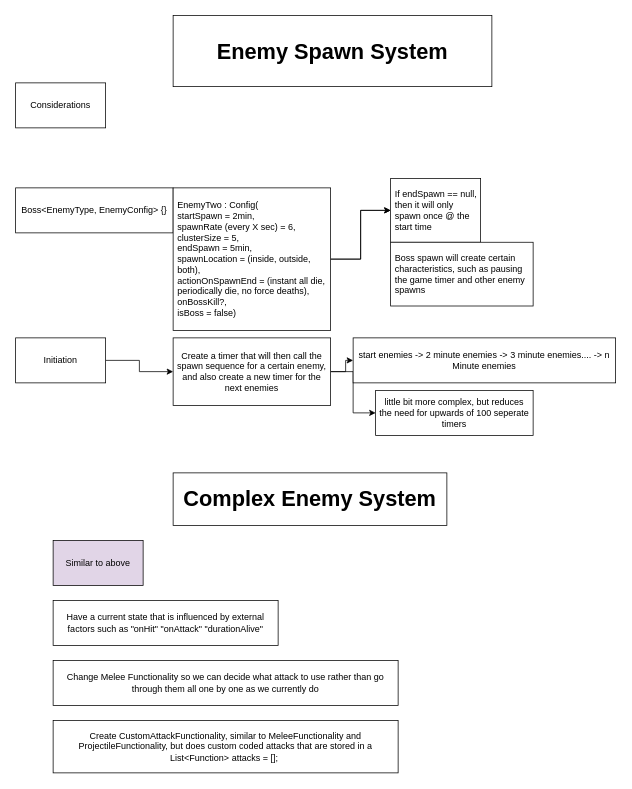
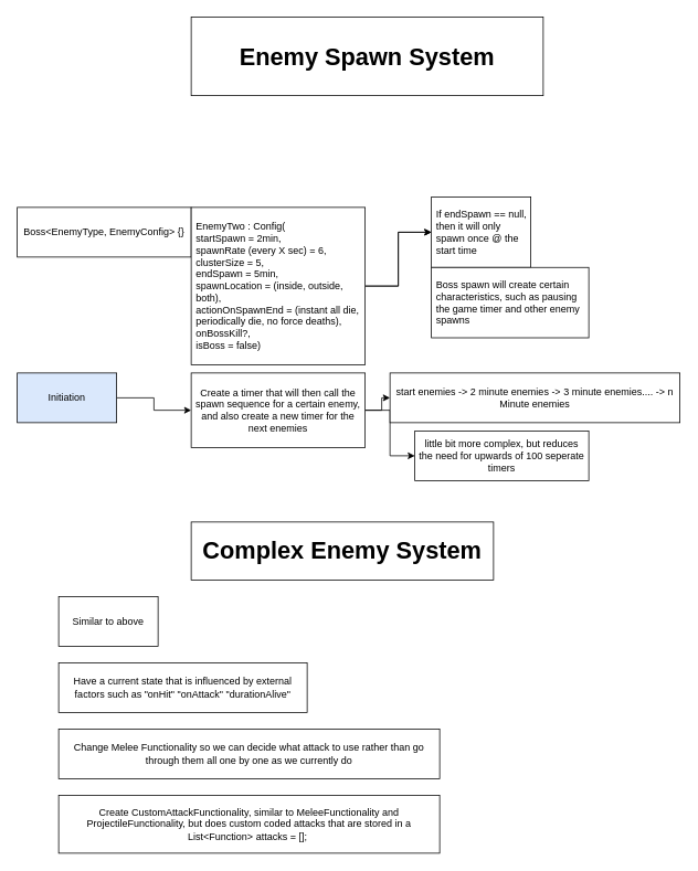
  <mxCell id="0" />
  <mxCell id="1" parent="0" />
  <mxCell id="2" value="Enemy Spawn System" style="rounded=0;whiteSpace=wrap;html=1;fontStyle=1;fontSize=29;" parent="1" vertex="1"><mxGeometry x="230" y="20" width="425" height="95" as="geometry" /></mxCell>
- <mxCell id="3" value="Considerations" style="rounded=0;whiteSpace=wrap;html=1;" parent="1" vertex="1"><mxGeometry x="20" y="110" width="120" height="60" as="geometry" /></mxCell>
  <mxCell id="4" value="Boss&amp;lt;EnemyType, EnemyConfig&amp;gt; {}" style="rounded=0;whiteSpace=wrap;html=1;" parent="1" vertex="1"><mxGeometry x="20" y="250" width="210" height="60" as="geometry" /></mxCell>
  <mxCell id="5" value="" style="edgeStyle=orthogonalEdgeStyle;rounded=0;orthogonalLoop=1;jettySize=auto;html=1;" parent="1" source="7" target="8" edge="1"><mxGeometry relative="1" as="geometry" /></mxCell>
  <mxCell id="6" value="" style="edgeStyle=orthogonalEdgeStyle;rounded=0;orthogonalLoop=1;jettySize=auto;html=1;" parent="1" source="7" target="8" edge="1"><mxGeometry relative="1" as="geometry" /></mxCell>
  <mxCell id="7" value="EnemyTwo : Config(&lt;br&gt;startSpawn = 2min,&lt;br&gt;spawnRate (every X sec) = 6,&lt;br&gt;clusterSize = 5,&lt;br&gt;endSpawn = 5min,&lt;br&gt;spawnLocation = (inside, outside, both),&lt;br&gt;actionOnSpawnEnd = (instant all die, periodically die, no force deaths),&lt;br&gt;onBossKill?,&lt;br&gt;isBoss = false)&lt;br&gt;" style="rounded=0;whiteSpace=wrap;html=1;align=left;spacing=6;" parent="1" vertex="1"><mxGeometry x="230" y="250" width="210" height="190" as="geometry" /></mxCell>
  <mxCell id="8" value="If endSpawn == null, then it will only spawn once @ the start time" style="whiteSpace=wrap;html=1;align=left;rounded=0;spacing=6;" parent="1" vertex="1"><mxGeometry x="520" y="237.5" width="120" height="85" as="geometry" /></mxCell>
  <mxCell id="9" value="" style="edgeStyle=orthogonalEdgeStyle;rounded=0;orthogonalLoop=1;jettySize=auto;html=1;" parent="1" source="10" target="13" edge="1"><mxGeometry relative="1" as="geometry" /></mxCell>
- <mxCell id="10" value="Initiation" style="rounded=0;whiteSpace=wrap;html=1;" parent="1" vertex="1"><mxGeometry x="20" y="450" width="120" height="60" as="geometry" /></mxCell>
+ <mxCell id="10" value="Initiation" style="rounded=0;whiteSpace=wrap;html=1;fillColor=#dae8fc;" parent="1" vertex="1"><mxGeometry x="20" y="450" width="120" height="60" as="geometry" /></mxCell>
  <mxCell id="11" value="" style="edgeStyle=orthogonalEdgeStyle;rounded=0;orthogonalLoop=1;jettySize=auto;html=1;" parent="1" source="13" target="14" edge="1"><mxGeometry relative="1" as="geometry" /></mxCell>
  <mxCell id="12" value="" style="edgeStyle=orthogonalEdgeStyle;rounded=0;orthogonalLoop=1;jettySize=auto;html=1;" parent="1" source="13" target="15" edge="1"><mxGeometry relative="1" as="geometry" /></mxCell>
  <mxCell id="13" value="Create a timer that will then call the spawn sequence for a certain enemy, and also create a new timer for the next enemies" style="whiteSpace=wrap;html=1;rounded=0;spacing=6;" parent="1" vertex="1"><mxGeometry x="230" y="450" width="210" height="90" as="geometry" /></mxCell>
  <mxCell id="14" value="start enemies -&amp;gt; 2 minute enemies -&amp;gt; 3 minute enemies.... -&amp;gt; n Minute enemies" style="whiteSpace=wrap;html=1;rounded=0;spacing=6;" parent="1" vertex="1"><mxGeometry x="470" y="450" width="350" height="60" as="geometry" /></mxCell>
  <mxCell id="15" value="little bit more complex, but reduces the need for upwards of 100 seperate timers" style="whiteSpace=wrap;html=1;rounded=0;spacing=6;" parent="1" vertex="1"><mxGeometry x="500" y="520" width="210" height="60" as="geometry" /></mxCell>
  <mxCell id="16" value="Boss spawn will create certain characteristics, such as pausing the game timer and other enemy spawns" style="whiteSpace=wrap;html=1;align=left;rounded=0;spacing=6;" parent="1" vertex="1"><mxGeometry x="520" y="322.5" width="190" height="85" as="geometry" /></mxCell>
  <mxCell id="17" value="Complex Enemy System" style="rounded=0;whiteSpace=wrap;html=1;fontStyle=1;fontSize=29;" parent="1" vertex="1"><mxGeometry x="230" y="630" width="365" height="70" as="geometry" /></mxCell>
- <mxCell id="18" value="Similar to above" style="rounded=0;whiteSpace=wrap;html=1;fillColor=#e1d5e7;" parent="1" vertex="1"><mxGeometry x="70" y="720" width="120" height="60" as="geometry" /></mxCell>
+ <mxCell id="18" value="Similar to above" style="rounded=0;whiteSpace=wrap;html=1;" parent="1" vertex="1"><mxGeometry x="70" y="720" width="120" height="60" as="geometry" /></mxCell>
  <mxCell id="19" value="Have a current state that is influenced by external factors such as &quot;onHit&quot; &quot;onAttack&quot; &quot;durationAlive&quot;" style="rounded=0;whiteSpace=wrap;html=1;" parent="1" vertex="1"><mxGeometry x="70" y="800" width="300" height="60" as="geometry" /></mxCell>
  <mxCell id="20" value="Change Melee Functionality so we can decide what attack to use rather than go through them all one by one as we currently do" style="rounded=0;whiteSpace=wrap;html=1;" parent="1" vertex="1"><mxGeometry x="70" y="880" width="460" height="60" as="geometry" /></mxCell>
  <mxCell id="21" value="Create CustomAttackFunctionality, similar to MeleeFunctionality and ProjectileFunctionality, but does custom coded attacks that are stored in a List&amp;lt;Function&amp;gt; attacks = [];&amp;nbsp;" style="rounded=0;whiteSpace=wrap;html=1;" parent="1" vertex="1"><mxGeometry x="70" y="960" width="460" height="70" as="geometry" /></mxCell>
